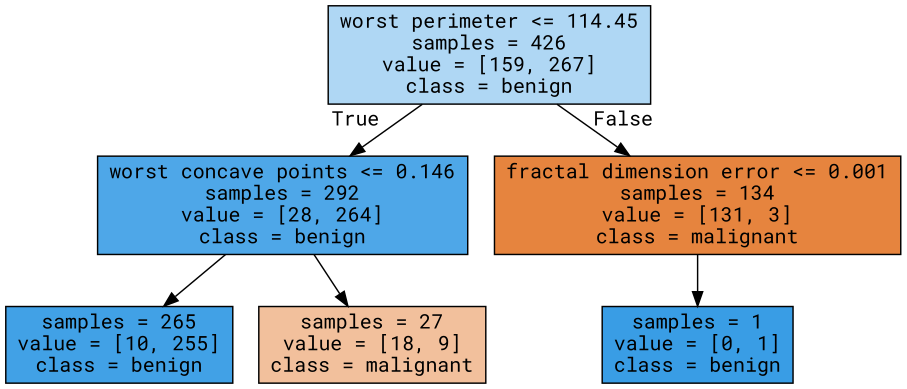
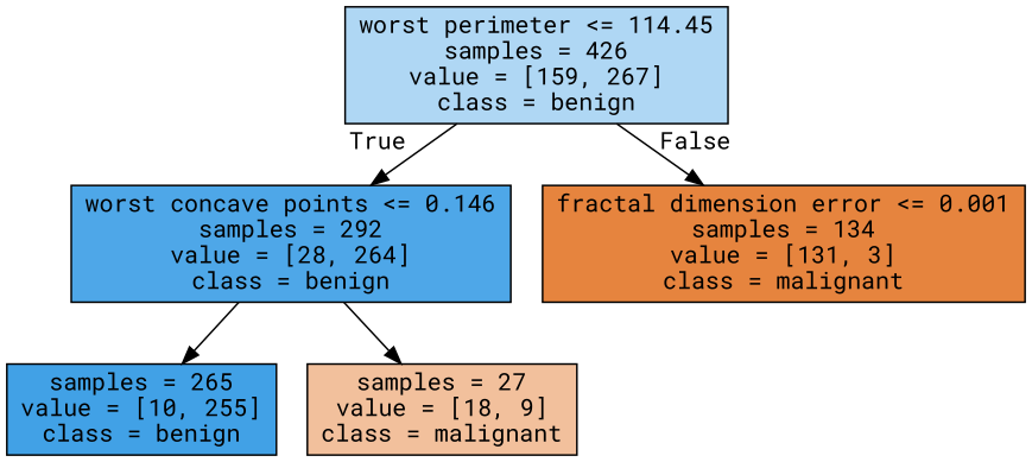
  digraph {
    fontname="Roboto Mono"
    node [color=black fontname="Roboto Mono" shape=box style=filled]
    edge [fontname="Roboto Mono"]
    n1 [fillcolor="#afd7f4" label="worst perimeter <= 114.45\nsamples = 426\nvalue = [159, 267]\nclass = benign"]
    n2 [fillcolor="#4ea7e8" label="worst concave points <= 0.146\nsamples = 292\nvalue = [28, 264]\nclass = benign"]
    n3 [fillcolor="#e6843e" label="fractal dimension error <= 0.001\nsamples = 134\nvalue = [131, 3]\nclass = malignant"]
    n4 [fillcolor="#41a1e6" label="samples = 265\nvalue = [10, 255]\nclass = benign"]
    n5 [fillcolor="#f2c09c" label="samples = 27\nvalue = [18, 9]\nclass = malignant"]
-   n6 [fillcolor="#399de5" label="samples = 1\nvalue = [0, 1]\nclass = benign"]
    n1 -> n2 [headlabel=True labelangle=45 labeldistance=2.5]
    n1 -> n3 [headlabel=False labelangle=-45 labeldistance=2.5]
    n2 -> n4
    n2 -> n5
-   n3 -> n6
  }
